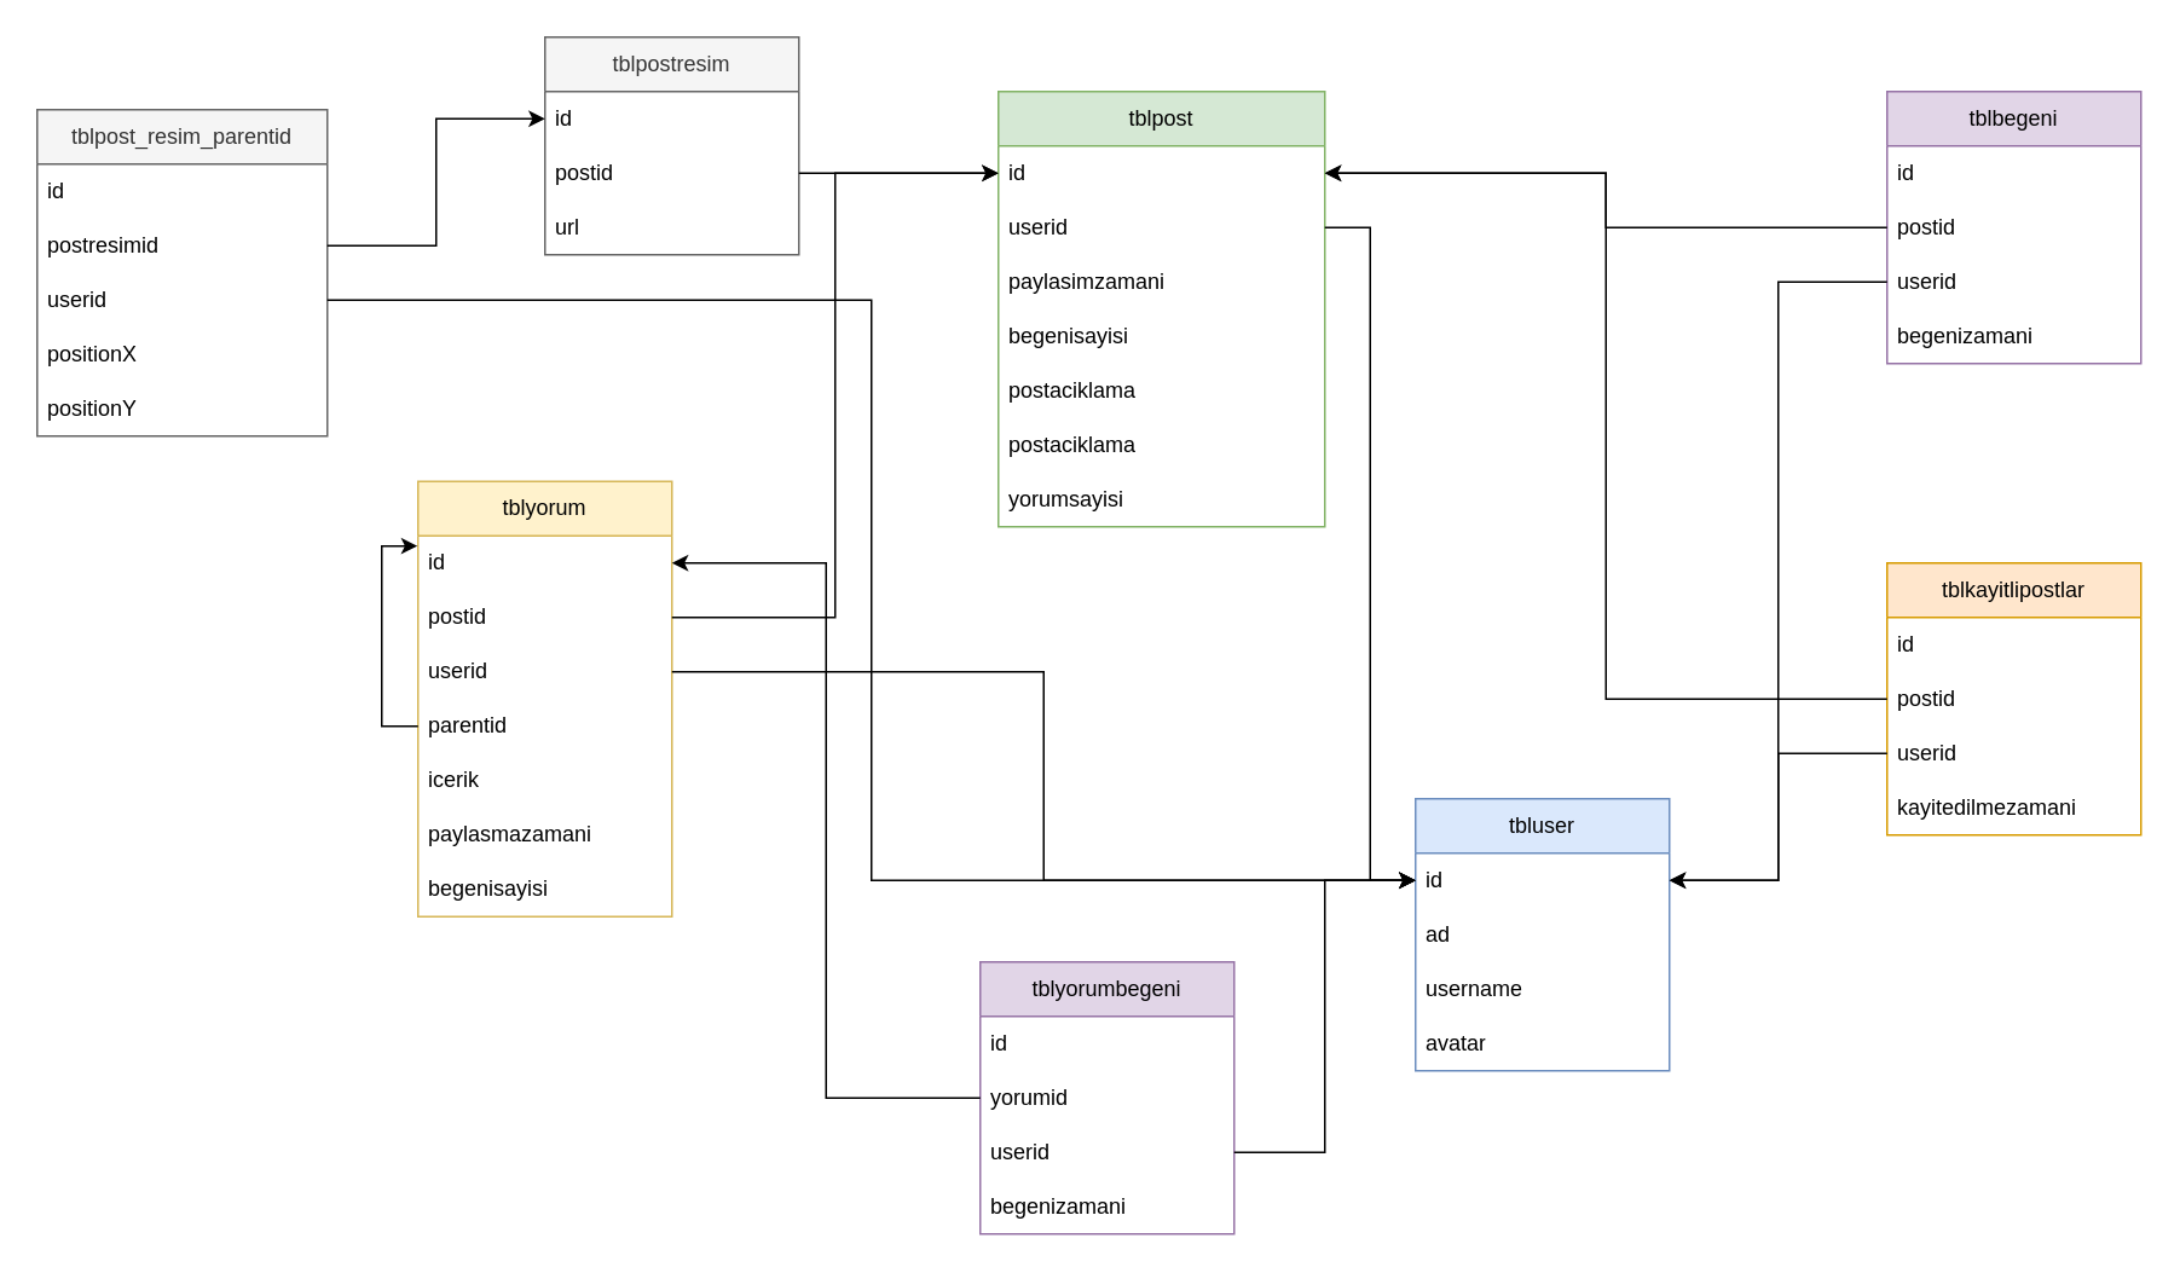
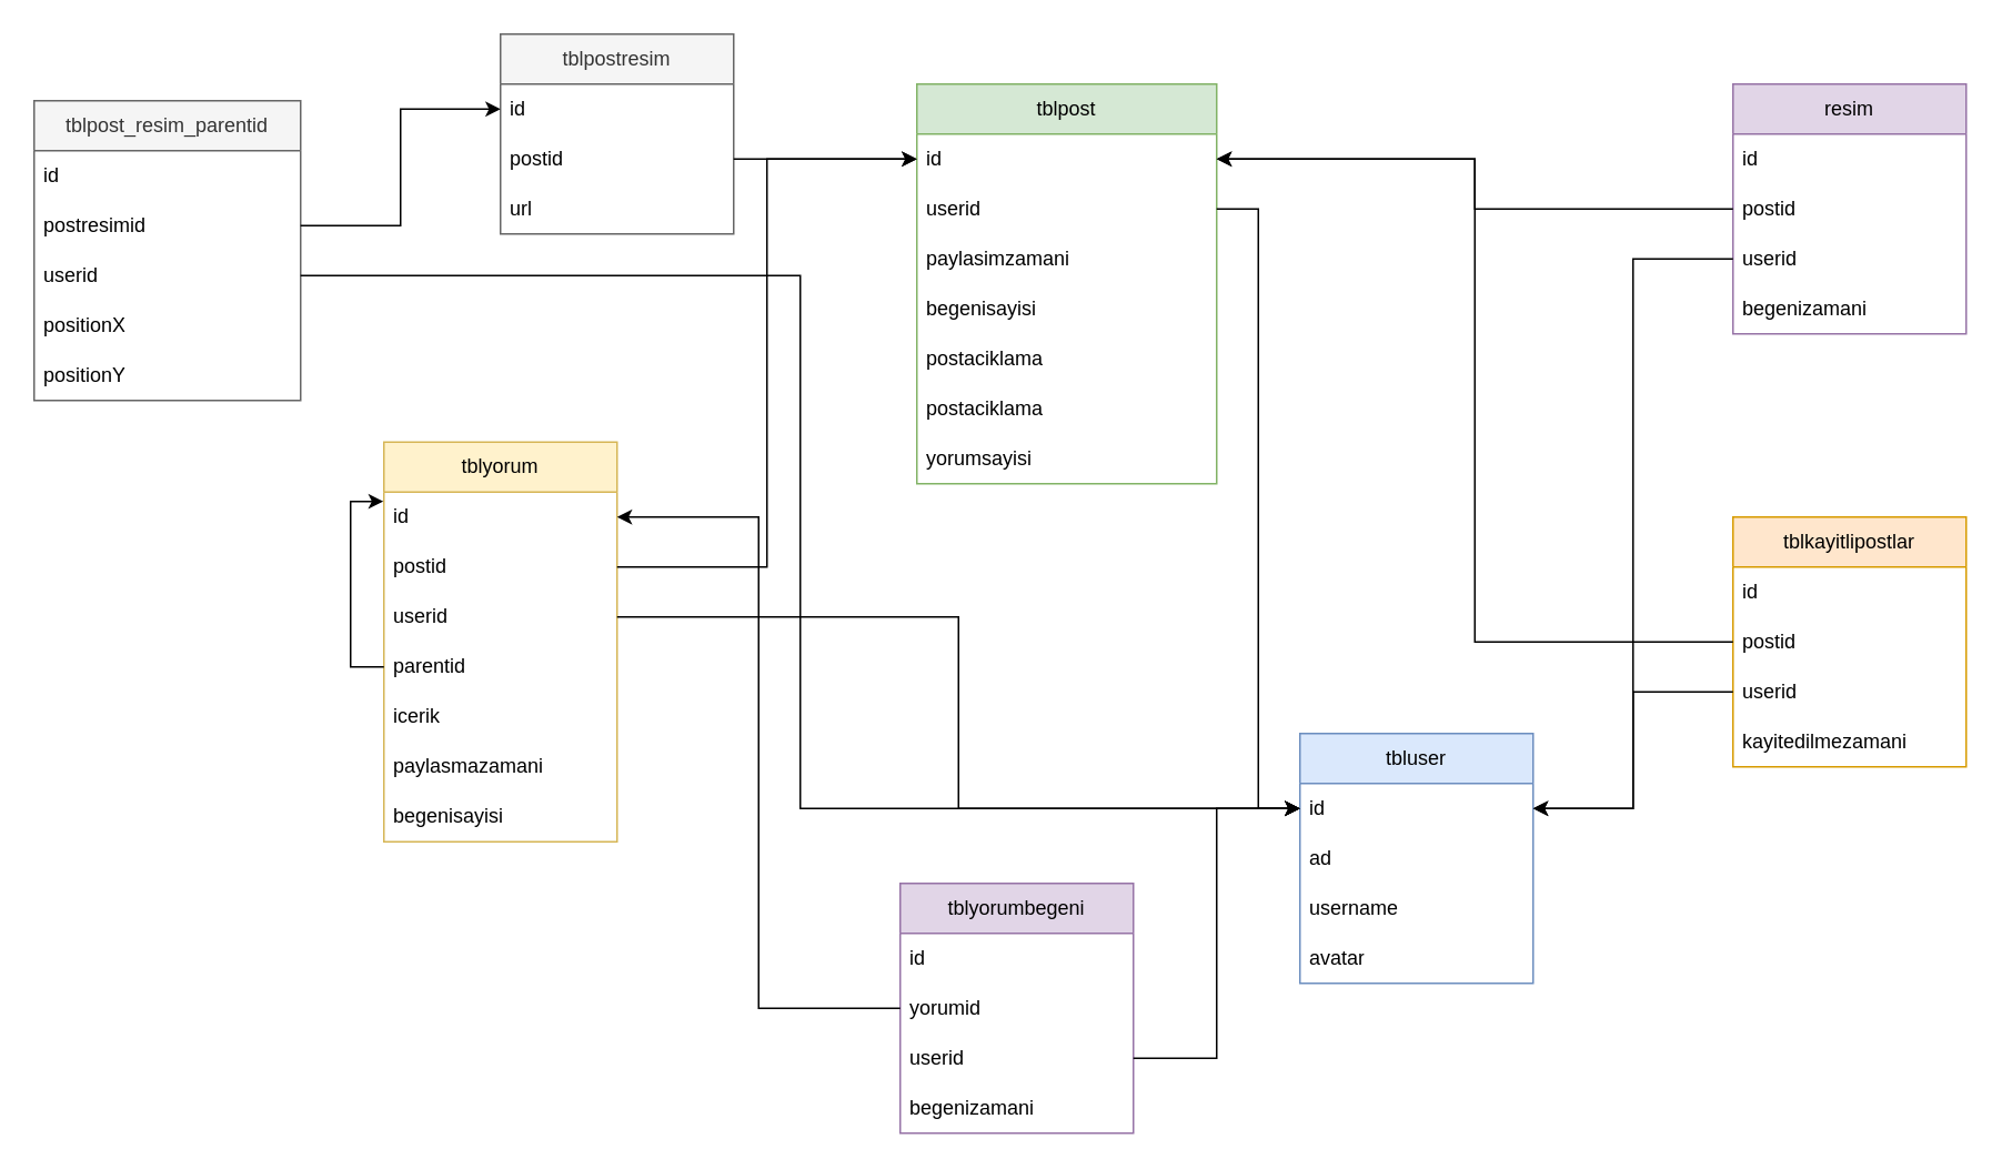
  <mxCell id="0" />
  <mxCell id="1" parent="0" />
  <mxCell id="2" value="tblpost" style="swimlane;fontStyle=0;childLayout=stackLayout;horizontal=1;startSize=30;horizontalStack=0;resizeParent=1;resizeParentMax=0;resizeLast=0;collapsible=1;marginBottom=0;whiteSpace=wrap;html=1;fillColor=#d5e8d4;strokeColor=#82b366;" vertex="1" parent="1"><mxGeometry x="550" y="50" width="180" height="240" as="geometry" /></mxCell>
  <mxCell id="3" value="id" style="text;strokeColor=none;fillColor=none;align=left;verticalAlign=middle;spacingLeft=4;spacingRight=4;overflow=hidden;points=[[0,0.5],[1,0.5]];portConstraint=eastwest;rotatable=0;whiteSpace=wrap;html=1;" vertex="1" parent="2"><mxGeometry y="30" width="180" height="30" as="geometry" /></mxCell>
  <mxCell id="4" value="userid" style="text;strokeColor=none;fillColor=none;align=left;verticalAlign=middle;spacingLeft=4;spacingRight=4;overflow=hidden;points=[[0,0.5],[1,0.5]];portConstraint=eastwest;rotatable=0;whiteSpace=wrap;html=1;" vertex="1" parent="2"><mxGeometry y="60" width="180" height="30" as="geometry" /></mxCell>
  <mxCell id="5" value="paylasimzamani" style="text;strokeColor=none;fillColor=none;align=left;verticalAlign=middle;spacingLeft=4;spacingRight=4;overflow=hidden;points=[[0,0.5],[1,0.5]];portConstraint=eastwest;rotatable=0;whiteSpace=wrap;html=1;" vertex="1" parent="2"><mxGeometry y="90" width="180" height="30" as="geometry" /></mxCell>
  <mxCell id="6" value="begenisayisi" style="text;strokeColor=none;fillColor=none;align=left;verticalAlign=middle;spacingLeft=4;spacingRight=4;overflow=hidden;points=[[0,0.5],[1,0.5]];portConstraint=eastwest;rotatable=0;whiteSpace=wrap;html=1;" vertex="1" parent="2"><mxGeometry y="120" width="180" height="30" as="geometry" /></mxCell>
  <mxCell id="7" value="postaciklama" style="text;strokeColor=none;fillColor=none;align=left;verticalAlign=middle;spacingLeft=4;spacingRight=4;overflow=hidden;points=[[0,0.5],[1,0.5]];portConstraint=eastwest;rotatable=0;whiteSpace=wrap;html=1;" vertex="1" parent="2"><mxGeometry y="150" width="180" height="30" as="geometry" /></mxCell>
  <mxCell id="8" value="postaciklama" style="text;strokeColor=none;fillColor=none;align=left;verticalAlign=middle;spacingLeft=4;spacingRight=4;overflow=hidden;points=[[0,0.5],[1,0.5]];portConstraint=eastwest;rotatable=0;whiteSpace=wrap;html=1;" vertex="1" parent="2"><mxGeometry y="180" width="180" height="30" as="geometry" /></mxCell>
  <mxCell id="9" value="yorumsayisi" style="text;strokeColor=none;fillColor=none;align=left;verticalAlign=middle;spacingLeft=4;spacingRight=4;overflow=hidden;points=[[0,0.5],[1,0.5]];portConstraint=eastwest;rotatable=0;whiteSpace=wrap;html=1;" vertex="1" parent="2"><mxGeometry y="210" width="180" height="30" as="geometry" /></mxCell>
- <mxCell id="10" value="tblbegeni" style="swimlane;fontStyle=0;childLayout=stackLayout;horizontal=1;startSize=30;horizontalStack=0;resizeParent=1;resizeParentMax=0;resizeLast=0;collapsible=1;marginBottom=0;whiteSpace=wrap;html=1;fillColor=#e1d5e7;strokeColor=#9673a6;" vertex="1" parent="1"><mxGeometry x="1040" y="50" width="140" height="150" as="geometry" /></mxCell>
+ <mxCell id="10" value="resim" style="swimlane;fontStyle=0;childLayout=stackLayout;horizontal=1;startSize=30;horizontalStack=0;resizeParent=1;resizeParentMax=0;resizeLast=0;collapsible=1;marginBottom=0;whiteSpace=wrap;html=1;fillColor=#e1d5e7;strokeColor=#9673a6;" vertex="1" parent="1"><mxGeometry x="1040" y="50" width="140" height="150" as="geometry" /></mxCell>
  <mxCell id="11" value="id" style="text;strokeColor=none;fillColor=none;align=left;verticalAlign=middle;spacingLeft=4;spacingRight=4;overflow=hidden;points=[[0,0.5],[1,0.5]];portConstraint=eastwest;rotatable=0;whiteSpace=wrap;html=1;" vertex="1" parent="10"><mxGeometry y="30" width="140" height="30" as="geometry" /></mxCell>
  <mxCell id="12" value="postid" style="text;strokeColor=none;fillColor=none;align=left;verticalAlign=middle;spacingLeft=4;spacingRight=4;overflow=hidden;points=[[0,0.5],[1,0.5]];portConstraint=eastwest;rotatable=0;whiteSpace=wrap;html=1;" vertex="1" parent="10"><mxGeometry y="60" width="140" height="30" as="geometry" /></mxCell>
  <mxCell id="13" value="userid" style="text;strokeColor=none;fillColor=none;align=left;verticalAlign=middle;spacingLeft=4;spacingRight=4;overflow=hidden;points=[[0,0.5],[1,0.5]];portConstraint=eastwest;rotatable=0;whiteSpace=wrap;html=1;" vertex="1" parent="10"><mxGeometry y="90" width="140" height="30" as="geometry" /></mxCell>
  <mxCell id="14" value="begenizamani" style="text;strokeColor=none;fillColor=none;align=left;verticalAlign=middle;spacingLeft=4;spacingRight=4;overflow=hidden;points=[[0,0.5],[1,0.5]];portConstraint=eastwest;rotatable=0;whiteSpace=wrap;html=1;" vertex="1" parent="10"><mxGeometry y="120" width="140" height="30" as="geometry" /></mxCell>
  <mxCell id="15" style="edgeStyle=orthogonalEdgeStyle;rounded=0;orthogonalLoop=1;jettySize=auto;html=1;entryX=1;entryY=0.5;entryDx=0;entryDy=0;" edge="1" parent="1" source="12" target="3"><mxGeometry relative="1" as="geometry" /></mxCell>
  <mxCell id="16" value="tbluser" style="swimlane;fontStyle=0;childLayout=stackLayout;horizontal=1;startSize=30;horizontalStack=0;resizeParent=1;resizeParentMax=0;resizeLast=0;collapsible=1;marginBottom=0;whiteSpace=wrap;html=1;fillColor=#dae8fc;strokeColor=#6c8ebf;" vertex="1" parent="1"><mxGeometry x="780" y="440" width="140" height="150" as="geometry" /></mxCell>
  <mxCell id="17" value="id" style="text;strokeColor=none;fillColor=none;align=left;verticalAlign=middle;spacingLeft=4;spacingRight=4;overflow=hidden;points=[[0,0.5],[1,0.5]];portConstraint=eastwest;rotatable=0;whiteSpace=wrap;html=1;" vertex="1" parent="16"><mxGeometry y="30" width="140" height="30" as="geometry" /></mxCell>
  <mxCell id="18" value="ad" style="text;strokeColor=none;fillColor=none;align=left;verticalAlign=middle;spacingLeft=4;spacingRight=4;overflow=hidden;points=[[0,0.5],[1,0.5]];portConstraint=eastwest;rotatable=0;whiteSpace=wrap;html=1;" vertex="1" parent="16"><mxGeometry y="60" width="140" height="30" as="geometry" /></mxCell>
  <mxCell id="19" value="username" style="text;strokeColor=none;fillColor=none;align=left;verticalAlign=middle;spacingLeft=4;spacingRight=4;overflow=hidden;points=[[0,0.5],[1,0.5]];portConstraint=eastwest;rotatable=0;whiteSpace=wrap;html=1;" vertex="1" parent="16"><mxGeometry y="90" width="140" height="30" as="geometry" /></mxCell>
  <mxCell id="20" value="avatar" style="text;strokeColor=none;fillColor=none;align=left;verticalAlign=middle;spacingLeft=4;spacingRight=4;overflow=hidden;points=[[0,0.5],[1,0.5]];portConstraint=eastwest;rotatable=0;whiteSpace=wrap;html=1;" vertex="1" parent="16"><mxGeometry y="120" width="140" height="30" as="geometry" /></mxCell>
  <mxCell id="21" style="edgeStyle=orthogonalEdgeStyle;rounded=0;orthogonalLoop=1;jettySize=auto;html=1;" edge="1" parent="1" source="13" target="17"><mxGeometry relative="1" as="geometry" /></mxCell>
  <mxCell id="22" style="edgeStyle=orthogonalEdgeStyle;rounded=0;orthogonalLoop=1;jettySize=auto;html=1;entryX=0;entryY=0.5;entryDx=0;entryDy=0;" edge="1" parent="1" source="4" target="17"><mxGeometry relative="1" as="geometry" /></mxCell>
  <mxCell id="23" value="tblyorum" style="swimlane;fontStyle=0;childLayout=stackLayout;horizontal=1;startSize=30;horizontalStack=0;resizeParent=1;resizeParentMax=0;resizeLast=0;collapsible=1;marginBottom=0;whiteSpace=wrap;html=1;fillColor=#fff2cc;strokeColor=#d6b656;" vertex="1" parent="1"><mxGeometry x="230" y="265" width="140" height="240" as="geometry" /></mxCell>
  <mxCell id="24" value="id" style="text;strokeColor=none;fillColor=none;align=left;verticalAlign=middle;spacingLeft=4;spacingRight=4;overflow=hidden;points=[[0,0.5],[1,0.5]];portConstraint=eastwest;rotatable=0;whiteSpace=wrap;html=1;" vertex="1" parent="23"><mxGeometry y="30" width="140" height="30" as="geometry" /></mxCell>
  <mxCell id="25" value="postid" style="text;strokeColor=none;fillColor=none;align=left;verticalAlign=middle;spacingLeft=4;spacingRight=4;overflow=hidden;points=[[0,0.5],[1,0.5]];portConstraint=eastwest;rotatable=0;whiteSpace=wrap;html=1;" vertex="1" parent="23"><mxGeometry y="60" width="140" height="30" as="geometry" /></mxCell>
  <mxCell id="26" value="userid" style="text;strokeColor=none;fillColor=none;align=left;verticalAlign=middle;spacingLeft=4;spacingRight=4;overflow=hidden;points=[[0,0.5],[1,0.5]];portConstraint=eastwest;rotatable=0;whiteSpace=wrap;html=1;" vertex="1" parent="23"><mxGeometry y="90" width="140" height="30" as="geometry" /></mxCell>
  <mxCell id="27" style="edgeStyle=orthogonalEdgeStyle;rounded=0;orthogonalLoop=1;jettySize=auto;html=1;entryX=-0.002;entryY=0.187;entryDx=0;entryDy=0;entryPerimeter=0;" edge="1" parent="23" source="28" target="24"><mxGeometry relative="1" as="geometry" /></mxCell>
  <mxCell id="28" value="parentid" style="text;strokeColor=none;fillColor=none;align=left;verticalAlign=middle;spacingLeft=4;spacingRight=4;overflow=hidden;points=[[0,0.5],[1,0.5]];portConstraint=eastwest;rotatable=0;whiteSpace=wrap;html=1;" vertex="1" parent="23"><mxGeometry y="120" width="140" height="30" as="geometry" /></mxCell>
  <mxCell id="29" value="icerik" style="text;strokeColor=none;fillColor=none;align=left;verticalAlign=middle;spacingLeft=4;spacingRight=4;overflow=hidden;points=[[0,0.5],[1,0.5]];portConstraint=eastwest;rotatable=0;whiteSpace=wrap;html=1;" vertex="1" parent="23"><mxGeometry y="150" width="140" height="30" as="geometry" /></mxCell>
  <mxCell id="30" value="paylasmazamani" style="text;strokeColor=none;fillColor=none;align=left;verticalAlign=middle;spacingLeft=4;spacingRight=4;overflow=hidden;points=[[0,0.5],[1,0.5]];portConstraint=eastwest;rotatable=0;whiteSpace=wrap;html=1;" vertex="1" parent="23"><mxGeometry y="180" width="140" height="30" as="geometry" /></mxCell>
  <mxCell id="31" value="begenisayisi" style="text;strokeColor=none;fillColor=none;align=left;verticalAlign=middle;spacingLeft=4;spacingRight=4;overflow=hidden;points=[[0,0.5],[1,0.5]];portConstraint=eastwest;rotatable=0;whiteSpace=wrap;html=1;" vertex="1" parent="23"><mxGeometry y="210" width="140" height="30" as="geometry" /></mxCell>
  <mxCell id="32" style="edgeStyle=orthogonalEdgeStyle;rounded=0;orthogonalLoop=1;jettySize=auto;html=1;" edge="1" parent="1" source="25" target="3"><mxGeometry relative="1" as="geometry" /></mxCell>
  <mxCell id="33" style="edgeStyle=orthogonalEdgeStyle;rounded=0;orthogonalLoop=1;jettySize=auto;html=1;" edge="1" parent="1" source="26" target="17"><mxGeometry relative="1" as="geometry" /></mxCell>
  <mxCell id="34" value="tblyorumbegeni" style="swimlane;fontStyle=0;childLayout=stackLayout;horizontal=1;startSize=30;horizontalStack=0;resizeParent=1;resizeParentMax=0;resizeLast=0;collapsible=1;marginBottom=0;whiteSpace=wrap;html=1;fillColor=#e1d5e7;strokeColor=#9673a6;" vertex="1" parent="1"><mxGeometry x="540" y="530" width="140" height="150" as="geometry" /></mxCell>
  <mxCell id="35" value="id" style="text;strokeColor=none;fillColor=none;align=left;verticalAlign=middle;spacingLeft=4;spacingRight=4;overflow=hidden;points=[[0,0.5],[1,0.5]];portConstraint=eastwest;rotatable=0;whiteSpace=wrap;html=1;" vertex="1" parent="34"><mxGeometry y="30" width="140" height="30" as="geometry" /></mxCell>
  <mxCell id="36" value="yorumid" style="text;strokeColor=none;fillColor=none;align=left;verticalAlign=middle;spacingLeft=4;spacingRight=4;overflow=hidden;points=[[0,0.5],[1,0.5]];portConstraint=eastwest;rotatable=0;whiteSpace=wrap;html=1;" vertex="1" parent="34"><mxGeometry y="60" width="140" height="30" as="geometry" /></mxCell>
  <mxCell id="37" value="userid" style="text;strokeColor=none;fillColor=none;align=left;verticalAlign=middle;spacingLeft=4;spacingRight=4;overflow=hidden;points=[[0,0.5],[1,0.5]];portConstraint=eastwest;rotatable=0;whiteSpace=wrap;html=1;" vertex="1" parent="34"><mxGeometry y="90" width="140" height="30" as="geometry" /></mxCell>
  <mxCell id="38" value="begenizamani" style="text;strokeColor=none;fillColor=none;align=left;verticalAlign=middle;spacingLeft=4;spacingRight=4;overflow=hidden;points=[[0,0.5],[1,0.5]];portConstraint=eastwest;rotatable=0;whiteSpace=wrap;html=1;" vertex="1" parent="34"><mxGeometry y="120" width="140" height="30" as="geometry" /></mxCell>
  <mxCell id="39" style="edgeStyle=orthogonalEdgeStyle;rounded=0;orthogonalLoop=1;jettySize=auto;html=1;" edge="1" parent="1" source="36" target="24"><mxGeometry relative="1" as="geometry" /></mxCell>
  <mxCell id="40" style="edgeStyle=orthogonalEdgeStyle;rounded=0;orthogonalLoop=1;jettySize=auto;html=1;entryX=0;entryY=0.5;entryDx=0;entryDy=0;" edge="1" parent="1" source="37" target="17"><mxGeometry relative="1" as="geometry" /></mxCell>
  <mxCell id="41" value="tblkayitlipostlar" style="swimlane;fontStyle=0;childLayout=stackLayout;horizontal=1;startSize=30;horizontalStack=0;resizeParent=1;resizeParentMax=0;resizeLast=0;collapsible=1;marginBottom=0;whiteSpace=wrap;html=1;fillColor=#ffe6cc;strokeColor=#d79b00;" vertex="1" parent="1"><mxGeometry x="1040" y="310" width="140" height="150" as="geometry" /></mxCell>
  <mxCell id="42" value="id" style="text;strokeColor=none;fillColor=none;align=left;verticalAlign=middle;spacingLeft=4;spacingRight=4;overflow=hidden;points=[[0,0.5],[1,0.5]];portConstraint=eastwest;rotatable=0;whiteSpace=wrap;html=1;" vertex="1" parent="41"><mxGeometry y="30" width="140" height="30" as="geometry" /></mxCell>
  <mxCell id="43" value="postid" style="text;strokeColor=none;fillColor=none;align=left;verticalAlign=middle;spacingLeft=4;spacingRight=4;overflow=hidden;points=[[0,0.5],[1,0.5]];portConstraint=eastwest;rotatable=0;whiteSpace=wrap;html=1;" vertex="1" parent="41"><mxGeometry y="60" width="140" height="30" as="geometry" /></mxCell>
  <mxCell id="44" value="userid" style="text;strokeColor=none;fillColor=none;align=left;verticalAlign=middle;spacingLeft=4;spacingRight=4;overflow=hidden;points=[[0,0.5],[1,0.5]];portConstraint=eastwest;rotatable=0;whiteSpace=wrap;html=1;" vertex="1" parent="41"><mxGeometry y="90" width="140" height="30" as="geometry" /></mxCell>
  <mxCell id="45" value="kayitedilmezamani" style="text;strokeColor=none;fillColor=none;align=left;verticalAlign=middle;spacingLeft=4;spacingRight=4;overflow=hidden;points=[[0,0.5],[1,0.5]];portConstraint=eastwest;rotatable=0;whiteSpace=wrap;html=1;" vertex="1" parent="41"><mxGeometry y="120" width="140" height="30" as="geometry" /></mxCell>
  <mxCell id="46" style="edgeStyle=orthogonalEdgeStyle;rounded=0;orthogonalLoop=1;jettySize=auto;html=1;entryX=1;entryY=0.5;entryDx=0;entryDy=0;" edge="1" parent="1" source="43" target="3"><mxGeometry relative="1" as="geometry" /></mxCell>
  <mxCell id="47" style="edgeStyle=orthogonalEdgeStyle;rounded=0;orthogonalLoop=1;jettySize=auto;html=1;" edge="1" parent="1" source="44" target="17"><mxGeometry relative="1" as="geometry" /></mxCell>
  <mxCell id="48" value="tblpostresim" style="swimlane;fontStyle=0;childLayout=stackLayout;horizontal=1;startSize=30;horizontalStack=0;resizeParent=1;resizeParentMax=0;resizeLast=0;collapsible=1;marginBottom=0;whiteSpace=wrap;html=1;fillColor=#f5f5f5;fontColor=#333333;strokeColor=#666666;" vertex="1" parent="1"><mxGeometry x="300" y="20" width="140" height="120" as="geometry" /></mxCell>
  <mxCell id="49" value="id" style="text;strokeColor=none;fillColor=none;align=left;verticalAlign=middle;spacingLeft=4;spacingRight=4;overflow=hidden;points=[[0,0.5],[1,0.5]];portConstraint=eastwest;rotatable=0;whiteSpace=wrap;html=1;" vertex="1" parent="48"><mxGeometry y="30" width="140" height="30" as="geometry" /></mxCell>
  <mxCell id="50" value="postid" style="text;strokeColor=none;fillColor=none;align=left;verticalAlign=middle;spacingLeft=4;spacingRight=4;overflow=hidden;points=[[0,0.5],[1,0.5]];portConstraint=eastwest;rotatable=0;whiteSpace=wrap;html=1;" vertex="1" parent="48"><mxGeometry y="60" width="140" height="30" as="geometry" /></mxCell>
  <mxCell id="51" value="url" style="text;strokeColor=none;fillColor=none;align=left;verticalAlign=middle;spacingLeft=4;spacingRight=4;overflow=hidden;points=[[0,0.5],[1,0.5]];portConstraint=eastwest;rotatable=0;whiteSpace=wrap;html=1;" vertex="1" parent="48"><mxGeometry y="90" width="140" height="30" as="geometry" /></mxCell>
  <mxCell id="52" style="edgeStyle=orthogonalEdgeStyle;rounded=0;orthogonalLoop=1;jettySize=auto;html=1;" edge="1" parent="1" source="50" target="3"><mxGeometry relative="1" as="geometry" /></mxCell>
  <mxCell id="53" value="tblpost_resim_parentid" style="swimlane;fontStyle=0;childLayout=stackLayout;horizontal=1;startSize=30;horizontalStack=0;resizeParent=1;resizeParentMax=0;resizeLast=0;collapsible=1;marginBottom=0;whiteSpace=wrap;html=1;fillColor=#f5f5f5;fontColor=#333333;strokeColor=#666666;" vertex="1" parent="1"><mxGeometry x="20" y="60" width="160" height="180" as="geometry" /></mxCell>
  <mxCell id="54" value="id" style="text;strokeColor=none;fillColor=none;align=left;verticalAlign=middle;spacingLeft=4;spacingRight=4;overflow=hidden;points=[[0,0.5],[1,0.5]];portConstraint=eastwest;rotatable=0;whiteSpace=wrap;html=1;" vertex="1" parent="53"><mxGeometry y="30" width="160" height="30" as="geometry" /></mxCell>
  <mxCell id="55" value="postresimid" style="text;strokeColor=none;fillColor=none;align=left;verticalAlign=middle;spacingLeft=4;spacingRight=4;overflow=hidden;points=[[0,0.5],[1,0.5]];portConstraint=eastwest;rotatable=0;whiteSpace=wrap;html=1;" vertex="1" parent="53"><mxGeometry y="60" width="160" height="30" as="geometry" /></mxCell>
  <mxCell id="56" value="userid" style="text;strokeColor=none;fillColor=none;align=left;verticalAlign=middle;spacingLeft=4;spacingRight=4;overflow=hidden;points=[[0,0.5],[1,0.5]];portConstraint=eastwest;rotatable=0;whiteSpace=wrap;html=1;" vertex="1" parent="53"><mxGeometry y="90" width="160" height="30" as="geometry" /></mxCell>
  <mxCell id="57" value="positionX" style="text;strokeColor=none;fillColor=none;align=left;verticalAlign=middle;spacingLeft=4;spacingRight=4;overflow=hidden;points=[[0,0.5],[1,0.5]];portConstraint=eastwest;rotatable=0;whiteSpace=wrap;html=1;" vertex="1" parent="53"><mxGeometry y="120" width="160" height="30" as="geometry" /></mxCell>
  <mxCell id="58" value="positionY" style="text;strokeColor=none;fillColor=none;align=left;verticalAlign=middle;spacingLeft=4;spacingRight=4;overflow=hidden;points=[[0,0.5],[1,0.5]];portConstraint=eastwest;rotatable=0;whiteSpace=wrap;html=1;" vertex="1" parent="53"><mxGeometry y="150" width="160" height="30" as="geometry" /></mxCell>
  <mxCell id="59" style="edgeStyle=orthogonalEdgeStyle;rounded=0;orthogonalLoop=1;jettySize=auto;html=1;" edge="1" parent="1" source="55" target="49"><mxGeometry relative="1" as="geometry" /></mxCell>
  <mxCell id="60" style="edgeStyle=orthogonalEdgeStyle;rounded=0;orthogonalLoop=1;jettySize=auto;html=1;" edge="1" parent="1" source="56" target="17"><mxGeometry relative="1" as="geometry" /></mxCell>
